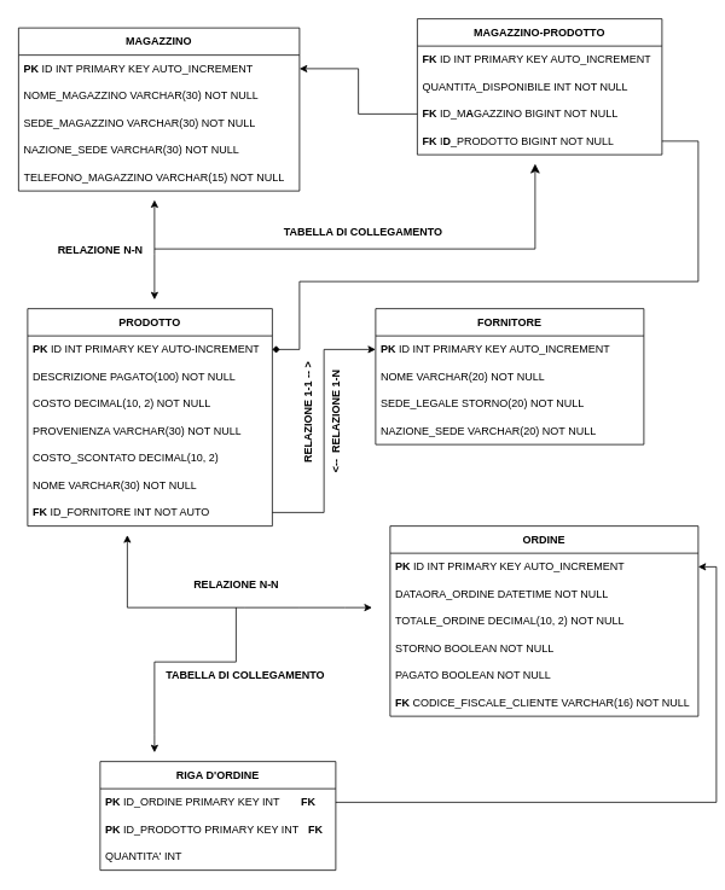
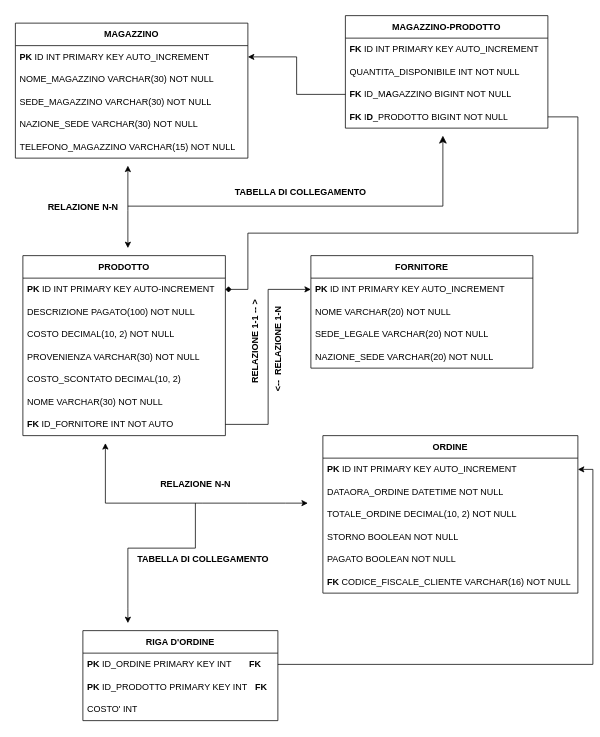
  <mxCell id="0" />
  <mxCell id="1" parent="0" />
  <mxCell id="2" value="&lt;b&gt;PRODOTTO&lt;/b&gt;" style="swimlane;fontStyle=0;childLayout=stackLayout;horizontal=1;startSize=30;horizontalStack=0;resizeParent=1;resizeParentMax=0;resizeLast=0;collapsible=1;marginBottom=0;whiteSpace=wrap;html=1;" vertex="1" parent="1"><mxGeometry x="30" y="340" width="270" height="240" as="geometry" /></mxCell>
  <mxCell id="3" value="&lt;b style=&quot;border-color: var(--border-color); text-align: center;&quot;&gt;PK&amp;nbsp;&lt;/b&gt;ID INT PRIMARY KEY AUTO-INCREMENT" style="text;strokeColor=none;fillColor=none;align=left;verticalAlign=middle;spacingLeft=4;spacingRight=4;overflow=hidden;points=[[0,0.5],[1,0.5]];portConstraint=eastwest;rotatable=0;whiteSpace=wrap;html=1;" vertex="1" parent="2"><mxGeometry y="30" width="270" height="30" as="geometry" /></mxCell>
  <mxCell id="4" value="DESCRIZIONE PAGATO(100) NOT NULL" style="text;strokeColor=none;fillColor=none;align=left;verticalAlign=middle;spacingLeft=4;spacingRight=4;overflow=hidden;points=[[0,0.5],[1,0.5]];portConstraint=eastwest;rotatable=0;whiteSpace=wrap;html=1;" vertex="1" parent="2"><mxGeometry y="60" width="270" height="30" as="geometry" /></mxCell>
  <mxCell id="5" value="COSTO DECIMAL(10, 2) NOT NULL" style="text;strokeColor=none;fillColor=none;align=left;verticalAlign=middle;spacingLeft=4;spacingRight=4;overflow=hidden;points=[[0,0.5],[1,0.5]];portConstraint=eastwest;rotatable=0;whiteSpace=wrap;html=1;" vertex="1" parent="2"><mxGeometry y="90" width="270" height="30" as="geometry" /></mxCell>
  <mxCell id="6" value="PROVENIENZA VARCHAR(30) NOT NULL" style="text;strokeColor=none;fillColor=none;align=left;verticalAlign=middle;spacingLeft=4;spacingRight=4;overflow=hidden;points=[[0,0.5],[1,0.5]];portConstraint=eastwest;rotatable=0;whiteSpace=wrap;html=1;" vertex="1" parent="2"><mxGeometry y="120" width="270" height="30" as="geometry" /></mxCell>
  <mxCell id="7" value="COSTO_SCONTATO DECIMAL(10, 2)&amp;nbsp;" style="text;strokeColor=none;fillColor=none;align=left;verticalAlign=middle;spacingLeft=4;spacingRight=4;overflow=hidden;points=[[0,0.5],[1,0.5]];portConstraint=eastwest;rotatable=0;whiteSpace=wrap;html=1;" vertex="1" parent="2"><mxGeometry y="150" width="270" height="30" as="geometry" /></mxCell>
  <mxCell id="8" value="NOME VARCHAR(30) NOT NULL" style="text;strokeColor=none;fillColor=none;align=left;verticalAlign=middle;spacingLeft=4;spacingRight=4;overflow=hidden;points=[[0,0.5],[1,0.5]];portConstraint=eastwest;rotatable=0;whiteSpace=wrap;html=1;" vertex="1" parent="2"><mxGeometry y="180" width="270" height="30" as="geometry" /></mxCell>
  <mxCell id="9" value="&lt;b style=&quot;border-color: var(--border-color); text-align: center;&quot;&gt;FK&amp;nbsp;&lt;/b&gt;ID_FORNITORE INT NOT AUTO&lt;b style=&quot;border-color: var(--border-color); text-align: center;&quot;&gt;&amp;nbsp;&amp;nbsp;&lt;/b&gt;" style="text;strokeColor=none;fillColor=none;align=left;verticalAlign=middle;spacingLeft=4;spacingRight=4;overflow=hidden;points=[[0,0.5],[1,0.5]];portConstraint=eastwest;rotatable=0;whiteSpace=wrap;html=1;" vertex="1" parent="2"><mxGeometry y="210" width="270" height="30" as="geometry" /></mxCell>
  <mxCell id="10" value="&lt;b&gt;FORNITORE&lt;/b&gt;" style="swimlane;fontStyle=0;childLayout=stackLayout;horizontal=1;startSize=30;horizontalStack=0;resizeParent=1;resizeParentMax=0;resizeLast=0;collapsible=1;marginBottom=0;whiteSpace=wrap;html=1;" vertex="1" parent="1"><mxGeometry x="414" y="340" width="296" height="150" as="geometry" /></mxCell>
  <mxCell id="11" value="&lt;b style=&quot;border-color: var(--border-color); text-align: center;&quot;&gt;PK&amp;nbsp;&lt;/b&gt;ID INT PRIMARY KEY AUTO_INCREMENT" style="text;strokeColor=none;fillColor=none;align=left;verticalAlign=middle;spacingLeft=4;spacingRight=4;overflow=hidden;points=[[0,0.5],[1,0.5]];portConstraint=eastwest;rotatable=0;whiteSpace=wrap;html=1;" vertex="1" parent="10"><mxGeometry y="30" width="296" height="30" as="geometry" /></mxCell>
  <mxCell id="12" value="NOME VARCHAR(20) NOT NULL" style="text;strokeColor=none;fillColor=none;align=left;verticalAlign=middle;spacingLeft=4;spacingRight=4;overflow=hidden;points=[[0,0.5],[1,0.5]];portConstraint=eastwest;rotatable=0;whiteSpace=wrap;html=1;" vertex="1" parent="10"><mxGeometry y="60" width="296" height="30" as="geometry" /></mxCell>
- <mxCell id="13" value="SEDE_LEGALE STORNO(20) NOT NULL" style="text;strokeColor=none;fillColor=none;align=left;verticalAlign=middle;spacingLeft=4;spacingRight=4;overflow=hidden;points=[[0,0.5],[1,0.5]];portConstraint=eastwest;rotatable=0;whiteSpace=wrap;html=1;" vertex="1" parent="10"><mxGeometry y="90" width="296" height="30" as="geometry" /></mxCell>
+ <mxCell id="13" value="SEDE_LEGALE VARCHAR(20) NOT NULL" style="text;strokeColor=none;fillColor=none;align=left;verticalAlign=middle;spacingLeft=4;spacingRight=4;overflow=hidden;points=[[0,0.5],[1,0.5]];portConstraint=eastwest;rotatable=0;whiteSpace=wrap;html=1;" vertex="1" parent="10"><mxGeometry y="90" width="296" height="30" as="geometry" /></mxCell>
  <mxCell id="14" value="NAZIONE_SEDE VARCHAR(20) NOT NULL" style="text;strokeColor=none;fillColor=none;align=left;verticalAlign=middle;spacingLeft=4;spacingRight=4;overflow=hidden;points=[[0,0.5],[1,0.5]];portConstraint=eastwest;rotatable=0;whiteSpace=wrap;html=1;" vertex="1" parent="10"><mxGeometry y="120" width="296" height="30" as="geometry" /></mxCell>
  <mxCell id="15" style="edgeStyle=orthogonalEdgeStyle;rounded=0;orthogonalLoop=1;jettySize=auto;html=1;exitX=1;exitY=0.5;exitDx=0;exitDy=0;entryX=0;entryY=0.5;entryDx=0;entryDy=0;" edge="1" parent="1" source="9" target="11"><mxGeometry relative="1" as="geometry" /></mxCell>
  <mxCell id="16" value="&lt;blockquote style=&quot;margin: 0 0 0 40px; border: none; padding: 0px;&quot;&gt;&lt;b&gt;RELAZIONE 1-1 -- &amp;gt;&lt;/b&gt;&lt;/blockquote&gt;" style="text;html=1;align=center;verticalAlign=middle;resizable=0;points=[];autosize=1;strokeColor=none;fillColor=none;rotation=-90;" vertex="1" parent="1"><mxGeometry x="250" y="460" width="180" height="30" as="geometry" /></mxCell>
  <mxCell id="17" value="&lt;b style=&quot;border-color: var(--border-color);&quot;&gt;&amp;lt;--&amp;nbsp; RELAZIONE 1-N&lt;/b&gt;" style="text;html=1;align=center;verticalAlign=middle;resizable=0;points=[];autosize=1;strokeColor=none;fillColor=none;rotation=-90;" vertex="1" parent="1"><mxGeometry x="300" y="450" width="140" height="30" as="geometry" /></mxCell>
  <mxCell id="18" value="&lt;b&gt;MAGAZZINO&lt;/b&gt;" style="swimlane;fontStyle=0;childLayout=stackLayout;horizontal=1;startSize=30;horizontalStack=0;resizeParent=1;resizeParentMax=0;resizeLast=0;collapsible=1;marginBottom=0;whiteSpace=wrap;html=1;" vertex="1" parent="1"><mxGeometry x="20" y="30" width="310" height="180" as="geometry" /></mxCell>
  <mxCell id="19" value="&lt;b style=&quot;border-color: var(--border-color); text-align: center;&quot;&gt;PK&amp;nbsp;&lt;/b&gt;ID INT PRIMARY KEY AUTO_INCREMENT" style="text;strokeColor=none;fillColor=none;align=left;verticalAlign=middle;spacingLeft=4;spacingRight=4;overflow=hidden;points=[[0,0.5],[1,0.5]];portConstraint=eastwest;rotatable=0;whiteSpace=wrap;html=1;" vertex="1" parent="18"><mxGeometry y="30" width="310" height="30" as="geometry" /></mxCell>
  <mxCell id="20" value="NOME_MAGAZZINO VARCHAR(30) NOT NULL" style="text;strokeColor=none;fillColor=none;align=left;verticalAlign=middle;spacingLeft=4;spacingRight=4;overflow=hidden;points=[[0,0.5],[1,0.5]];portConstraint=eastwest;rotatable=0;whiteSpace=wrap;html=1;" vertex="1" parent="18"><mxGeometry y="60" width="310" height="30" as="geometry" /></mxCell>
  <mxCell id="21" value="SEDE_MAGAZZINO VARCHAR(30) NOT NULL" style="text;strokeColor=none;fillColor=none;align=left;verticalAlign=middle;spacingLeft=4;spacingRight=4;overflow=hidden;points=[[0,0.5],[1,0.5]];portConstraint=eastwest;rotatable=0;whiteSpace=wrap;html=1;" vertex="1" parent="18"><mxGeometry y="90" width="310" height="30" as="geometry" /></mxCell>
  <mxCell id="22" value="NAZIONE_SEDE VARCHAR(30) NOT NULL" style="text;strokeColor=none;fillColor=none;align=left;verticalAlign=middle;spacingLeft=4;spacingRight=4;overflow=hidden;points=[[0,0.5],[1,0.5]];portConstraint=eastwest;rotatable=0;whiteSpace=wrap;html=1;" vertex="1" parent="18"><mxGeometry y="120" width="310" height="30" as="geometry" /></mxCell>
  <mxCell id="23" value="TELEFONO_MAGAZZINO VARCHAR(15) NOT NULL" style="text;strokeColor=none;fillColor=none;align=left;verticalAlign=middle;spacingLeft=4;spacingRight=4;overflow=hidden;points=[[0,0.5],[1,0.5]];portConstraint=eastwest;rotatable=0;whiteSpace=wrap;html=1;" vertex="1" parent="18"><mxGeometry y="150" width="310" height="30" as="geometry" /></mxCell>
  <mxCell id="24" value="&lt;b&gt;ORDINE&lt;/b&gt;" style="swimlane;fontStyle=0;childLayout=stackLayout;horizontal=1;startSize=30;horizontalStack=0;resizeParent=1;resizeParentMax=0;resizeLast=0;collapsible=1;marginBottom=0;whiteSpace=wrap;html=1;" vertex="1" parent="1"><mxGeometry x="430" y="580" width="340" height="210" as="geometry" /></mxCell>
  <mxCell id="25" value="&lt;b style=&quot;border-color: var(--border-color); text-align: center;&quot;&gt;PK&amp;nbsp;&lt;/b&gt;ID INT PRIMARY KEY AUTO_INCREMENT" style="text;strokeColor=none;fillColor=none;align=left;verticalAlign=middle;spacingLeft=4;spacingRight=4;overflow=hidden;points=[[0,0.5],[1,0.5]];portConstraint=eastwest;rotatable=0;whiteSpace=wrap;html=1;" vertex="1" parent="24"><mxGeometry y="30" width="340" height="30" as="geometry" /></mxCell>
  <mxCell id="26" value="DATAORA_ORDINE DATETIME NOT NULL" style="text;strokeColor=none;fillColor=none;align=left;verticalAlign=middle;spacingLeft=4;spacingRight=4;overflow=hidden;points=[[0,0.5],[1,0.5]];portConstraint=eastwest;rotatable=0;whiteSpace=wrap;html=1;" vertex="1" parent="24"><mxGeometry y="60" width="340" height="30" as="geometry" /></mxCell>
  <mxCell id="27" value="TOTALE_ORDINE DECIMAL(10, 2) NOT NULL" style="text;strokeColor=none;fillColor=none;align=left;verticalAlign=middle;spacingLeft=4;spacingRight=4;overflow=hidden;points=[[0,0.5],[1,0.5]];portConstraint=eastwest;rotatable=0;whiteSpace=wrap;html=1;" vertex="1" parent="24"><mxGeometry y="90" width="340" height="30" as="geometry" /></mxCell>
  <mxCell id="28" value="STORNO BOOLEAN NOT NULL" style="text;strokeColor=none;fillColor=none;align=left;verticalAlign=middle;spacingLeft=4;spacingRight=4;overflow=hidden;points=[[0,0.5],[1,0.5]];portConstraint=eastwest;rotatable=0;whiteSpace=wrap;html=1;" vertex="1" parent="24"><mxGeometry y="120" width="340" height="30" as="geometry" /></mxCell>
  <mxCell id="29" value="PAGATO BOOLEAN NOT NULL" style="text;strokeColor=none;fillColor=none;align=left;verticalAlign=middle;spacingLeft=4;spacingRight=4;overflow=hidden;points=[[0,0.5],[1,0.5]];portConstraint=eastwest;rotatable=0;whiteSpace=wrap;html=1;" vertex="1" parent="24"><mxGeometry y="150" width="340" height="30" as="geometry" /></mxCell>
  <mxCell id="30" value="&lt;b&gt;FK &lt;/b&gt;CODICE_FISCALE_CLIENTE VARCHAR(16) NOT NULL" style="text;strokeColor=none;fillColor=none;align=left;verticalAlign=middle;spacingLeft=4;spacingRight=4;overflow=hidden;points=[[0,0.5],[1,0.5]];portConstraint=eastwest;rotatable=0;whiteSpace=wrap;html=1;" vertex="1" parent="24"><mxGeometry y="180" width="340" height="30" as="geometry" /></mxCell>
  <mxCell id="31" value="" style="endArrow=classic;startArrow=classic;html=1;rounded=0;" edge="1" parent="1"><mxGeometry width="50" height="50" relative="1" as="geometry"><mxPoint x="140" y="590" as="sourcePoint" /><mxPoint x="410" y="670" as="targetPoint" /><Array as="points"><mxPoint x="140" y="670" /><mxPoint x="270" y="670" /><mxPoint x="330" y="670" /><mxPoint x="380" y="670" /></Array></mxGeometry></mxCell>
  <mxCell id="32" value="&lt;b&gt;RELAZIONE N-N&lt;/b&gt;" style="text;html=1;align=center;verticalAlign=middle;resizable=0;points=[];autosize=1;strokeColor=none;fillColor=none;" vertex="1" parent="1"><mxGeometry x="200" y="630" width="120" height="30" as="geometry" /></mxCell>
  <mxCell id="33" value="" style="endArrow=classic;html=1;rounded=0;" edge="1" parent="1"><mxGeometry width="50" height="50" relative="1" as="geometry"><mxPoint x="260" y="670" as="sourcePoint" /><mxPoint x="170" y="830" as="targetPoint" /><Array as="points"><mxPoint x="260" y="730" /><mxPoint x="170" y="730" /><mxPoint x="170" y="810" /></Array></mxGeometry></mxCell>
  <mxCell id="34" value="&lt;b&gt;RIGA D'ORDINE&lt;/b&gt;" style="swimlane;fontStyle=0;childLayout=stackLayout;horizontal=1;startSize=30;horizontalStack=0;resizeParent=1;resizeParentMax=0;resizeLast=0;collapsible=1;marginBottom=0;whiteSpace=wrap;html=1;" vertex="1" parent="1"><mxGeometry x="110" y="840" width="260" height="120" as="geometry" /></mxCell>
  <mxCell id="35" value="&lt;b&gt;PK &lt;/b&gt;ID_ORDINE PRIMARY KEY INT&amp;nbsp; &amp;nbsp; &amp;nbsp; &amp;nbsp;&lt;b&gt;F&lt;/b&gt;&lt;b style=&quot;border-color: var(--border-color);&quot;&gt;K&amp;nbsp;&lt;/b&gt;" style="text;strokeColor=none;fillColor=none;align=left;verticalAlign=middle;spacingLeft=4;spacingRight=4;overflow=hidden;points=[[0,0.5],[1,0.5]];portConstraint=eastwest;rotatable=0;whiteSpace=wrap;html=1;" vertex="1" parent="34"><mxGeometry y="30" width="260" height="30" as="geometry" /></mxCell>
  <mxCell id="36" value="&lt;b&gt;PK&lt;/b&gt;&amp;nbsp;ID_PRODOTTO PRIMARY KEY INT&amp;nbsp; &amp;nbsp;&lt;b&gt;FK&amp;nbsp; &amp;nbsp;&lt;/b&gt;" style="text;strokeColor=none;fillColor=none;align=left;verticalAlign=middle;spacingLeft=4;spacingRight=4;overflow=hidden;points=[[0,0.5],[1,0.5]];portConstraint=eastwest;rotatable=0;whiteSpace=wrap;html=1;" vertex="1" parent="34"><mxGeometry y="60" width="260" height="30" as="geometry" /></mxCell>
- <mxCell id="37" value="QUANTITA' INT" style="text;strokeColor=none;fillColor=none;align=left;verticalAlign=middle;spacingLeft=4;spacingRight=4;overflow=hidden;points=[[0,0.5],[1,0.5]];portConstraint=eastwest;rotatable=0;whiteSpace=wrap;html=1;" vertex="1" parent="34"><mxGeometry y="90" width="260" height="30" as="geometry" /></mxCell>
+ <mxCell id="37" value="COSTO' INT" style="text;strokeColor=none;fillColor=none;align=left;verticalAlign=middle;spacingLeft=4;spacingRight=4;overflow=hidden;points=[[0,0.5],[1,0.5]];portConstraint=eastwest;rotatable=0;whiteSpace=wrap;html=1;" vertex="1" parent="34"><mxGeometry y="90" width="260" height="30" as="geometry" /></mxCell>
  <mxCell id="38" style="edgeStyle=orthogonalEdgeStyle;rounded=0;orthogonalLoop=1;jettySize=auto;html=1;exitX=1;exitY=0.5;exitDx=0;exitDy=0;entryX=1;entryY=0.5;entryDx=0;entryDy=0;" edge="1" parent="1" source="35" target="25"><mxGeometry relative="1" as="geometry" /></mxCell>
  <mxCell id="39" value="&lt;b&gt;TABELLA DI COLLEGAMENTO&lt;/b&gt;" style="text;html=1;align=center;verticalAlign=middle;resizable=0;points=[];autosize=1;strokeColor=none;fillColor=none;" vertex="1" parent="1"><mxGeometry x="170" y="730" width="200" height="30" as="geometry" /></mxCell>
  <mxCell id="40" value="" style="endArrow=classic;startArrow=classic;html=1;rounded=0;" edge="1" parent="1"><mxGeometry width="50" height="50" relative="1" as="geometry"><mxPoint x="170" y="330" as="sourcePoint" /><mxPoint x="170" y="220" as="targetPoint" /><Array as="points"><mxPoint x="170" y="280" /></Array></mxGeometry></mxCell>
  <mxCell id="41" value="&lt;b&gt;RELAZIONE N-N&lt;/b&gt;" style="text;html=1;align=center;verticalAlign=middle;resizable=0;points=[];autosize=1;strokeColor=none;fillColor=none;" vertex="1" parent="1"><mxGeometry x="50" y="260" width="120" height="30" as="geometry" /></mxCell>
  <mxCell id="42" value="" style="edgeStyle=segmentEdgeStyle;endArrow=classic;html=1;curved=0;rounded=0;endSize=8;startSize=8;" edge="1" parent="1"><mxGeometry width="50" height="50" relative="1" as="geometry"><mxPoint x="170" y="274" as="sourcePoint" /><mxPoint x="590" y="180" as="targetPoint" /></mxGeometry></mxCell>
  <mxCell id="43" value="&lt;b&gt;TABELLA DI COLLEGAMENTO&lt;/b&gt;" style="text;html=1;align=center;verticalAlign=middle;resizable=0;points=[];autosize=1;strokeColor=none;fillColor=none;" vertex="1" parent="1"><mxGeometry x="300" y="240" width="200" height="30" as="geometry" /></mxCell>
  <mxCell id="44" value="&lt;b&gt;MAGAZZINO-PRODOTTO&lt;/b&gt;" style="swimlane;fontStyle=0;childLayout=stackLayout;horizontal=1;startSize=30;horizontalStack=0;resizeParent=1;resizeParentMax=0;resizeLast=0;collapsible=1;marginBottom=0;whiteSpace=wrap;html=1;" vertex="1" parent="1"><mxGeometry x="460" y="20" width="270" height="150" as="geometry" /></mxCell>
  <mxCell id="45" value="&lt;b&gt;FK &lt;/b&gt;ID&lt;b&gt;&amp;nbsp;&lt;/b&gt;INT PRIMARY KEY AUTO_INCREMENT" style="text;strokeColor=none;fillColor=none;align=left;verticalAlign=middle;spacingLeft=4;spacingRight=4;overflow=hidden;points=[[0,0.5],[1,0.5]];portConstraint=eastwest;rotatable=0;whiteSpace=wrap;html=1;" vertex="1" parent="44"><mxGeometry y="30" width="270" height="30" as="geometry" /></mxCell>
  <mxCell id="46" value="QUANTITA_DISPONIBILE INT NOT NULL" style="text;strokeColor=none;fillColor=none;align=left;verticalAlign=middle;spacingLeft=4;spacingRight=4;overflow=hidden;points=[[0,0.5],[1,0.5]];portConstraint=eastwest;rotatable=0;whiteSpace=wrap;html=1;" vertex="1" parent="44"><mxGeometry y="60" width="270" height="30" as="geometry" /></mxCell>
  <mxCell id="47" value="&lt;b&gt;FK &lt;/b&gt;ID_M&lt;b&gt;A&lt;/b&gt;GAZZINO BIGINT NOT NULL" style="text;strokeColor=none;fillColor=none;align=left;verticalAlign=middle;spacingLeft=4;spacingRight=4;overflow=hidden;points=[[0,0.5],[1,0.5]];portConstraint=eastwest;rotatable=0;whiteSpace=wrap;html=1;" vertex="1" parent="44"><mxGeometry y="90" width="270" height="30" as="geometry" /></mxCell>
  <mxCell id="48" value="&lt;b&gt;FK &lt;/b&gt;I&lt;b&gt;D&lt;/b&gt;_PRODOTTO BIGINT NOT NULL" style="text;strokeColor=none;fillColor=none;align=left;verticalAlign=middle;spacingLeft=4;spacingRight=4;overflow=hidden;points=[[0,0.5],[1,0.5]];portConstraint=eastwest;rotatable=0;whiteSpace=wrap;html=1;" vertex="1" parent="44"><mxGeometry y="120" width="270" height="30" as="geometry" /></mxCell>
  <mxCell id="49" style="edgeStyle=orthogonalEdgeStyle;rounded=0;orthogonalLoop=1;jettySize=auto;html=1;exitX=0;exitY=0.5;exitDx=0;exitDy=0;entryX=1;entryY=0.5;entryDx=0;entryDy=0;" edge="1" parent="1" source="47" target="19"><mxGeometry relative="1" as="geometry" /></mxCell>
  <mxCell id="50" style="edgeStyle=orthogonalEdgeStyle;rounded=0;orthogonalLoop=1;jettySize=auto;html=1;exitX=1;exitY=0.5;exitDx=0;exitDy=0;entryX=1;entryY=0.5;entryDx=0;entryDy=0;endArrow=diamond;" edge="1" parent="1" source="48" target="3"><mxGeometry relative="1" as="geometry"><Array as="points"><mxPoint x="770" y="155" /><mxPoint x="770" y="310" /><mxPoint x="330" y="310" /><mxPoint x="330" y="385" /></Array></mxGeometry></mxCell>
